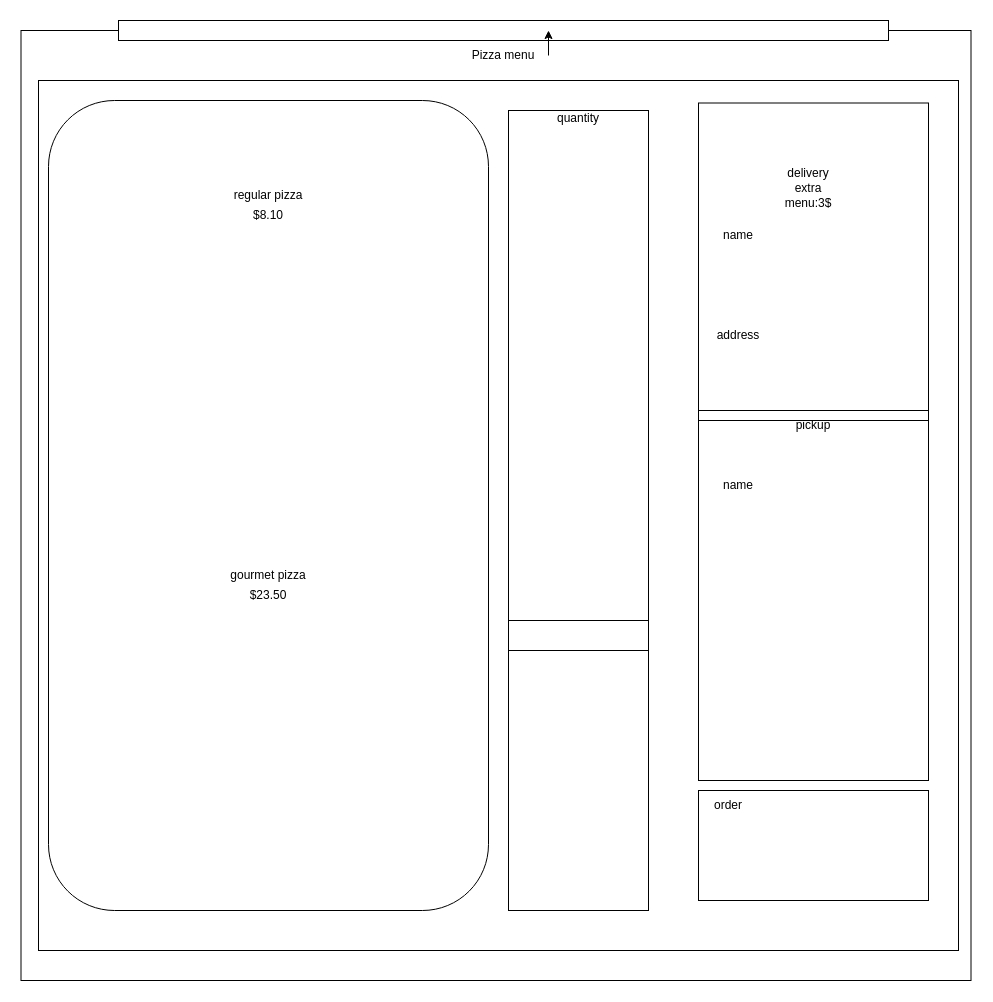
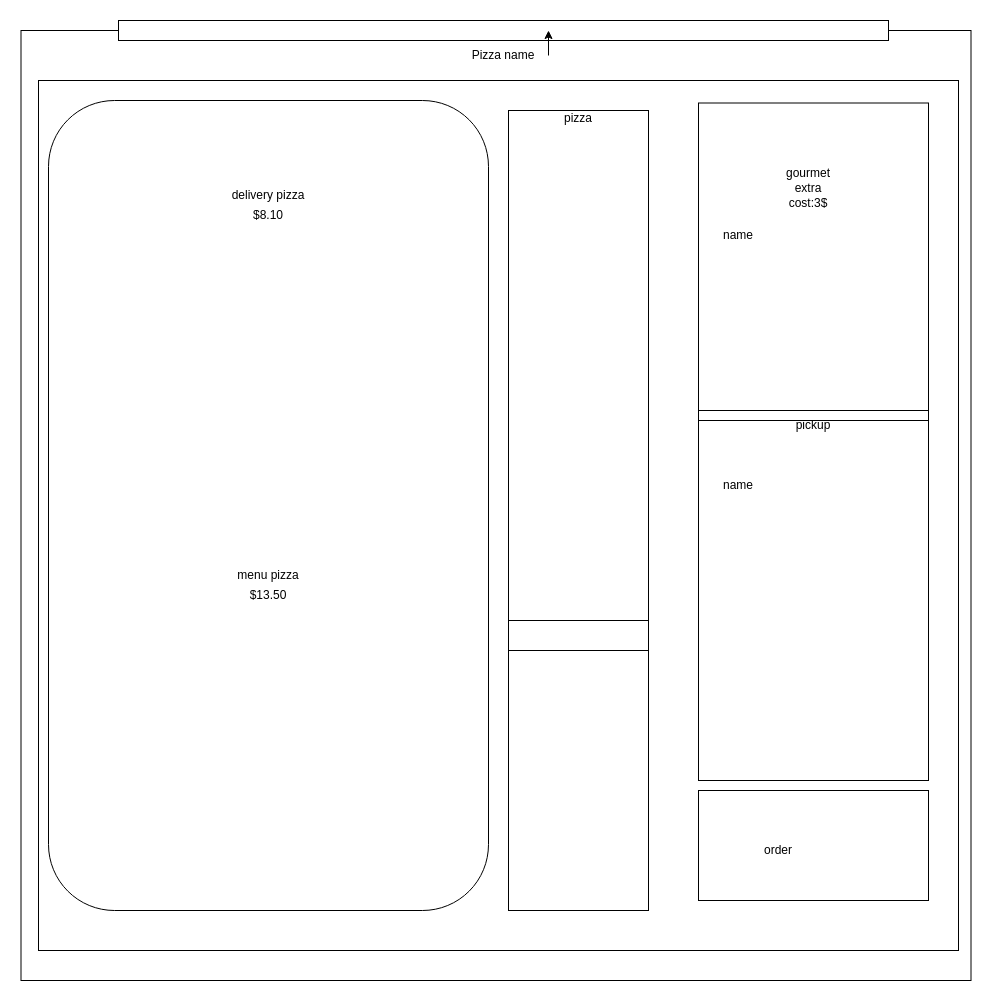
  <mxCell id="0" />
  <mxCell id="1" parent="0" />
  <mxCell id="2" value="" style="whiteSpace=wrap;html=1;aspect=fixed;" parent="1" vertex="1"><mxGeometry x="20.5" y="30" width="950" height="950" as="geometry" /></mxCell>
  <mxCell id="3" value="" style="rounded=0;whiteSpace=wrap;html=1;" parent="1" vertex="1"><mxGeometry x="118" y="20" width="770" height="20" as="geometry" /></mxCell>
  <mxCell id="4" value="" style="rounded=0;whiteSpace=wrap;html=1;" parent="1" vertex="1"><mxGeometry x="38" y="80" width="920" height="870" as="geometry" /></mxCell>
  <mxCell id="5" value="" style="rounded=1;whiteSpace=wrap;html=1;" parent="1" vertex="1"><mxGeometry x="48" y="100" width="440" height="810" as="geometry" /></mxCell>
  <mxCell id="6" style="edgeStyle=orthogonalEdgeStyle;rounded=0;orthogonalLoop=1;jettySize=auto;html=1;exitX=1;exitY=0.5;exitDx=0;exitDy=0;" parent="1" source="7" target="2" edge="1"><mxGeometry relative="1" as="geometry"><Array as="points"><mxPoint x="558" y="70" /><mxPoint x="558" y="70" /></Array></mxGeometry></mxCell>
- <mxCell id="7" value="Pizza menu" style="text;html=1;strokeColor=none;fillColor=none;align=center;verticalAlign=middle;whiteSpace=wrap;rounded=0;" parent="1" vertex="1"><mxGeometry x="458" y="40" width="90" height="30" as="geometry" /></mxCell>
+ <mxCell id="7" value="Pizza name" style="text;html=1;strokeColor=none;fillColor=none;align=center;verticalAlign=middle;whiteSpace=wrap;rounded=0;" parent="1" vertex="1"><mxGeometry x="458" y="40" width="90" height="30" as="geometry" /></mxCell>
  <mxCell id="8" value="" style="rounded=0;whiteSpace=wrap;html=1;" parent="1" vertex="1"><mxGeometry x="508" y="110" width="140" height="800" as="geometry" /></mxCell>
- <mxCell id="9" value="quantity" style="text;html=1;strokeColor=none;fillColor=none;align=center;verticalAlign=middle;whiteSpace=wrap;rounded=0;" parent="1" vertex="1"><mxGeometry x="548" y="102.5" width="60" height="30" as="geometry" /></mxCell>
- <mxCell id="10" value="regular pizza" style="text;html=1;strokeColor=none;fillColor=none;align=center;verticalAlign=middle;whiteSpace=wrap;rounded=0;" parent="1" vertex="1"><mxGeometry x="168" y="180" width="200" height="30" as="geometry" /></mxCell>
+ <mxCell id="9" value="pizza" style="text;html=1;strokeColor=none;fillColor=none;align=center;verticalAlign=middle;whiteSpace=wrap;rounded=0;" parent="1" vertex="1"><mxGeometry x="548" y="102.5" width="60" height="30" as="geometry" /></mxCell>
+ <mxCell id="10" value="delivery pizza" style="text;html=1;strokeColor=none;fillColor=none;align=center;verticalAlign=middle;whiteSpace=wrap;rounded=0;" parent="1" vertex="1"><mxGeometry x="168" y="180" width="200" height="30" as="geometry" /></mxCell>
  <mxCell id="11" value="" style="rounded=0;whiteSpace=wrap;html=1;" vertex="1" parent="1"><mxGeometry x="698" y="102.5" width="230" height="677.5" as="geometry" /></mxCell>
  <mxCell id="12" value="name" style="text;html=1;strokeColor=none;fillColor=none;align=center;verticalAlign=middle;whiteSpace=wrap;rounded=0;" vertex="1" parent="1"><mxGeometry x="708" y="220" width="60" height="30" as="geometry" /></mxCell>
- <mxCell id="13" value="address" style="text;html=1;strokeColor=none;fillColor=none;align=center;verticalAlign=middle;whiteSpace=wrap;rounded=0;" vertex="1" parent="1"><mxGeometry x="708" y="320" width="60" height="30" as="geometry" /></mxCell>
  <mxCell id="14" value="$8.10" style="text;html=1;strokeColor=none;fillColor=none;align=center;verticalAlign=middle;whiteSpace=wrap;rounded=0;" vertex="1" parent="1"><mxGeometry x="238" y="200" width="60" height="30" as="geometry" /></mxCell>
- <mxCell id="15" value="delivery" style="text;html=1;strokeColor=none;fillColor=none;align=center;verticalAlign=middle;whiteSpace=wrap;rounded=0;" vertex="1" parent="1"><mxGeometry x="778" y="162.5" width="60" height="20" as="geometry" /></mxCell>
+ <mxCell id="15" value="gourmet" style="text;html=1;strokeColor=none;fillColor=none;align=center;verticalAlign=middle;whiteSpace=wrap;rounded=0;" vertex="1" parent="1"><mxGeometry x="778" y="162.5" width="60" height="20" as="geometry" /></mxCell>
  <mxCell id="16" value="pickup" style="text;html=1;strokeColor=none;fillColor=none;align=center;verticalAlign=middle;whiteSpace=wrap;rounded=0;" vertex="1" parent="1"><mxGeometry x="783" y="410" width="60" height="30" as="geometry" /></mxCell>
  <mxCell id="17" value="name" style="text;html=1;strokeColor=none;fillColor=none;align=center;verticalAlign=middle;whiteSpace=wrap;rounded=0;" vertex="1" parent="1"><mxGeometry x="708" y="470" width="60" height="30" as="geometry" /></mxCell>
- <mxCell id="18" value="extra menu:3$" style="text;html=1;strokeColor=none;fillColor=none;align=center;verticalAlign=middle;whiteSpace=wrap;rounded=0;" vertex="1" parent="1"><mxGeometry x="778" y="180" width="60" height="30" as="geometry" /></mxCell>
- <mxCell id="19" value="gourmet pizza" style="text;html=1;strokeColor=none;fillColor=none;align=center;verticalAlign=middle;whiteSpace=wrap;rounded=0;" vertex="1" parent="1"><mxGeometry x="198" y="560" width="140" height="30" as="geometry" /></mxCell>
- <mxCell id="20" value="$23.50" style="text;html=1;strokeColor=none;fillColor=none;align=center;verticalAlign=middle;whiteSpace=wrap;rounded=0;" vertex="1" parent="1"><mxGeometry x="238" y="580" width="60" height="30" as="geometry" /></mxCell>
+ <mxCell id="18" value="extra cost:3$" style="text;html=1;strokeColor=none;fillColor=none;align=center;verticalAlign=middle;whiteSpace=wrap;rounded=0;" vertex="1" parent="1"><mxGeometry x="778" y="180" width="60" height="30" as="geometry" /></mxCell>
+ <mxCell id="19" value="menu pizza" style="text;html=1;strokeColor=none;fillColor=none;align=center;verticalAlign=middle;whiteSpace=wrap;rounded=0;" vertex="1" parent="1"><mxGeometry x="198" y="560" width="140" height="30" as="geometry" /></mxCell>
+ <mxCell id="20" value="$13.50" style="text;html=1;strokeColor=none;fillColor=none;align=center;verticalAlign=middle;whiteSpace=wrap;rounded=0;" vertex="1" parent="1"><mxGeometry x="238" y="580" width="60" height="30" as="geometry" /></mxCell>
  <mxCell id="21" value="" style="rounded=0;whiteSpace=wrap;html=1;" vertex="1" parent="1"><mxGeometry x="698" y="410" width="230" height="10" as="geometry" /></mxCell>
  <mxCell id="22" value="" style="rounded=0;whiteSpace=wrap;html=1;" vertex="1" parent="1"><mxGeometry x="508" y="620" width="140" height="30" as="geometry" /></mxCell>
  <mxCell id="23" value="" style="rounded=0;whiteSpace=wrap;html=1;" vertex="1" parent="1"><mxGeometry x="698" y="790" width="230" height="110" as="geometry" /></mxCell>
- <mxCell id="24" value="order" style="text;html=1;strokeColor=none;fillColor=none;align=center;verticalAlign=middle;whiteSpace=wrap;rounded=0;" vertex="1" parent="1"><mxGeometry x="698" y="790" width="60" height="30" as="geometry" /></mxCell>
+ <mxCell id="24" value="order" style="text;html=1;strokeColor=none;fillColor=none;align=center;verticalAlign=middle;whiteSpace=wrap;rounded=0;" vertex="1" parent="1"><mxGeometry x="748" y="835" width="60" height="30" as="geometry" /></mxCell>
